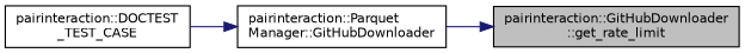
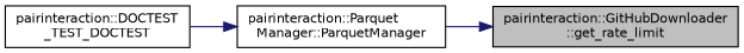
  digraph {
    rankdir=RL
    node [color=black fontname=Helvetica fontsize=10 shape=record]
    edge [color=midnightblue dir=back fontname=Helvetica fontsize=10 labelfontname=Helvetica labelfontsize=10 style=solid]
    n1 [fillcolor=grey75 fontcolor=black height=0.2 label="pairinteraction::GitHubDownloader\l::get_rate_limit" style=filled width=0.4]
-   n2 [height=0.2 label="pairinteraction::Parquet\lManager::GitHubDownloader" width=0.4]
-   n3 [height=0.2 label="pairinteraction::DOCTEST\l_TEST_CASE" width=0.4]
+   n2 [height=0.2 label="pairinteraction::Parquet\lManager::ParquetManager" width=0.4]
+   n3 [height=0.2 label="pairinteraction::DOCTEST\l_TEST_DOCTEST" width=0.4]
    n1 -> n2
    n2 -> n3
  }
